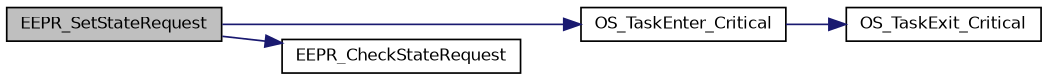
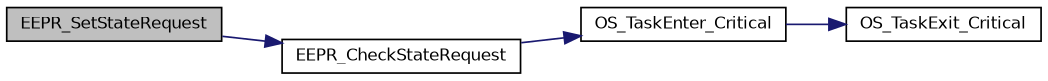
  digraph {
    rankdir=LR
    node [color=black fillcolor=white fontname=Helvetica fontsize=10 shape=record style=filled]
    edge [color=midnightblue fontname=Helvetica fontsize=10 labelfontname=Helvetica labelfontsize=10 style=solid]
    n1 [fillcolor=grey75 fontcolor=black height=0.2 label=EEPR_SetStateRequest width=0.4]
    n2 [height=0.2 label=OS_TaskEnter_Critical width=0.4]
    n3 [height=0.2 label=EEPR_CheckStateRequest width=0.4]
    n4 [height=0.2 label=OS_TaskExit_Critical width=0.4]
-   n1 -> n2
+   n3 -> n2
    n1 -> n3
    n2 -> n4
  }
